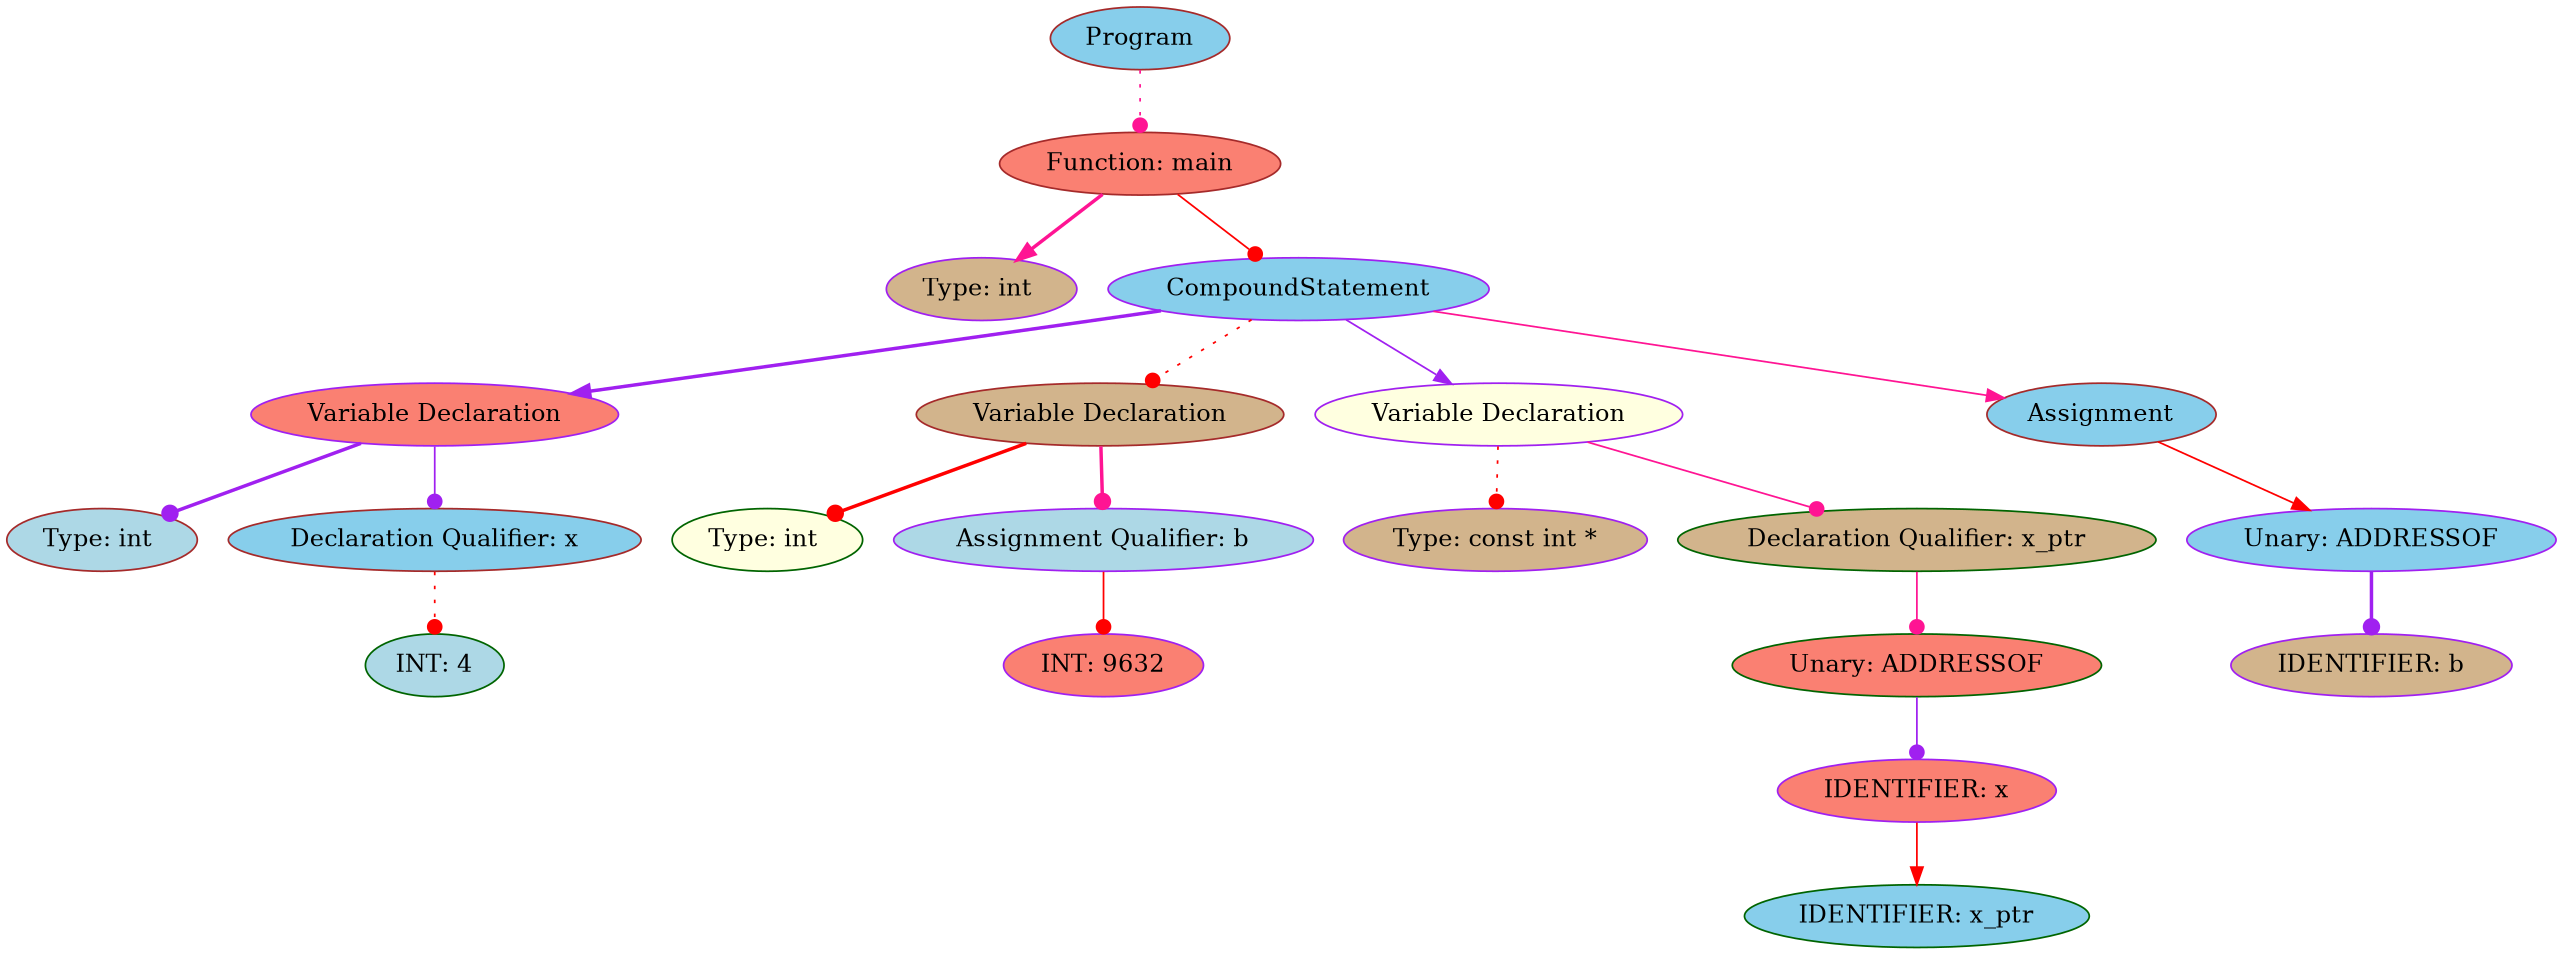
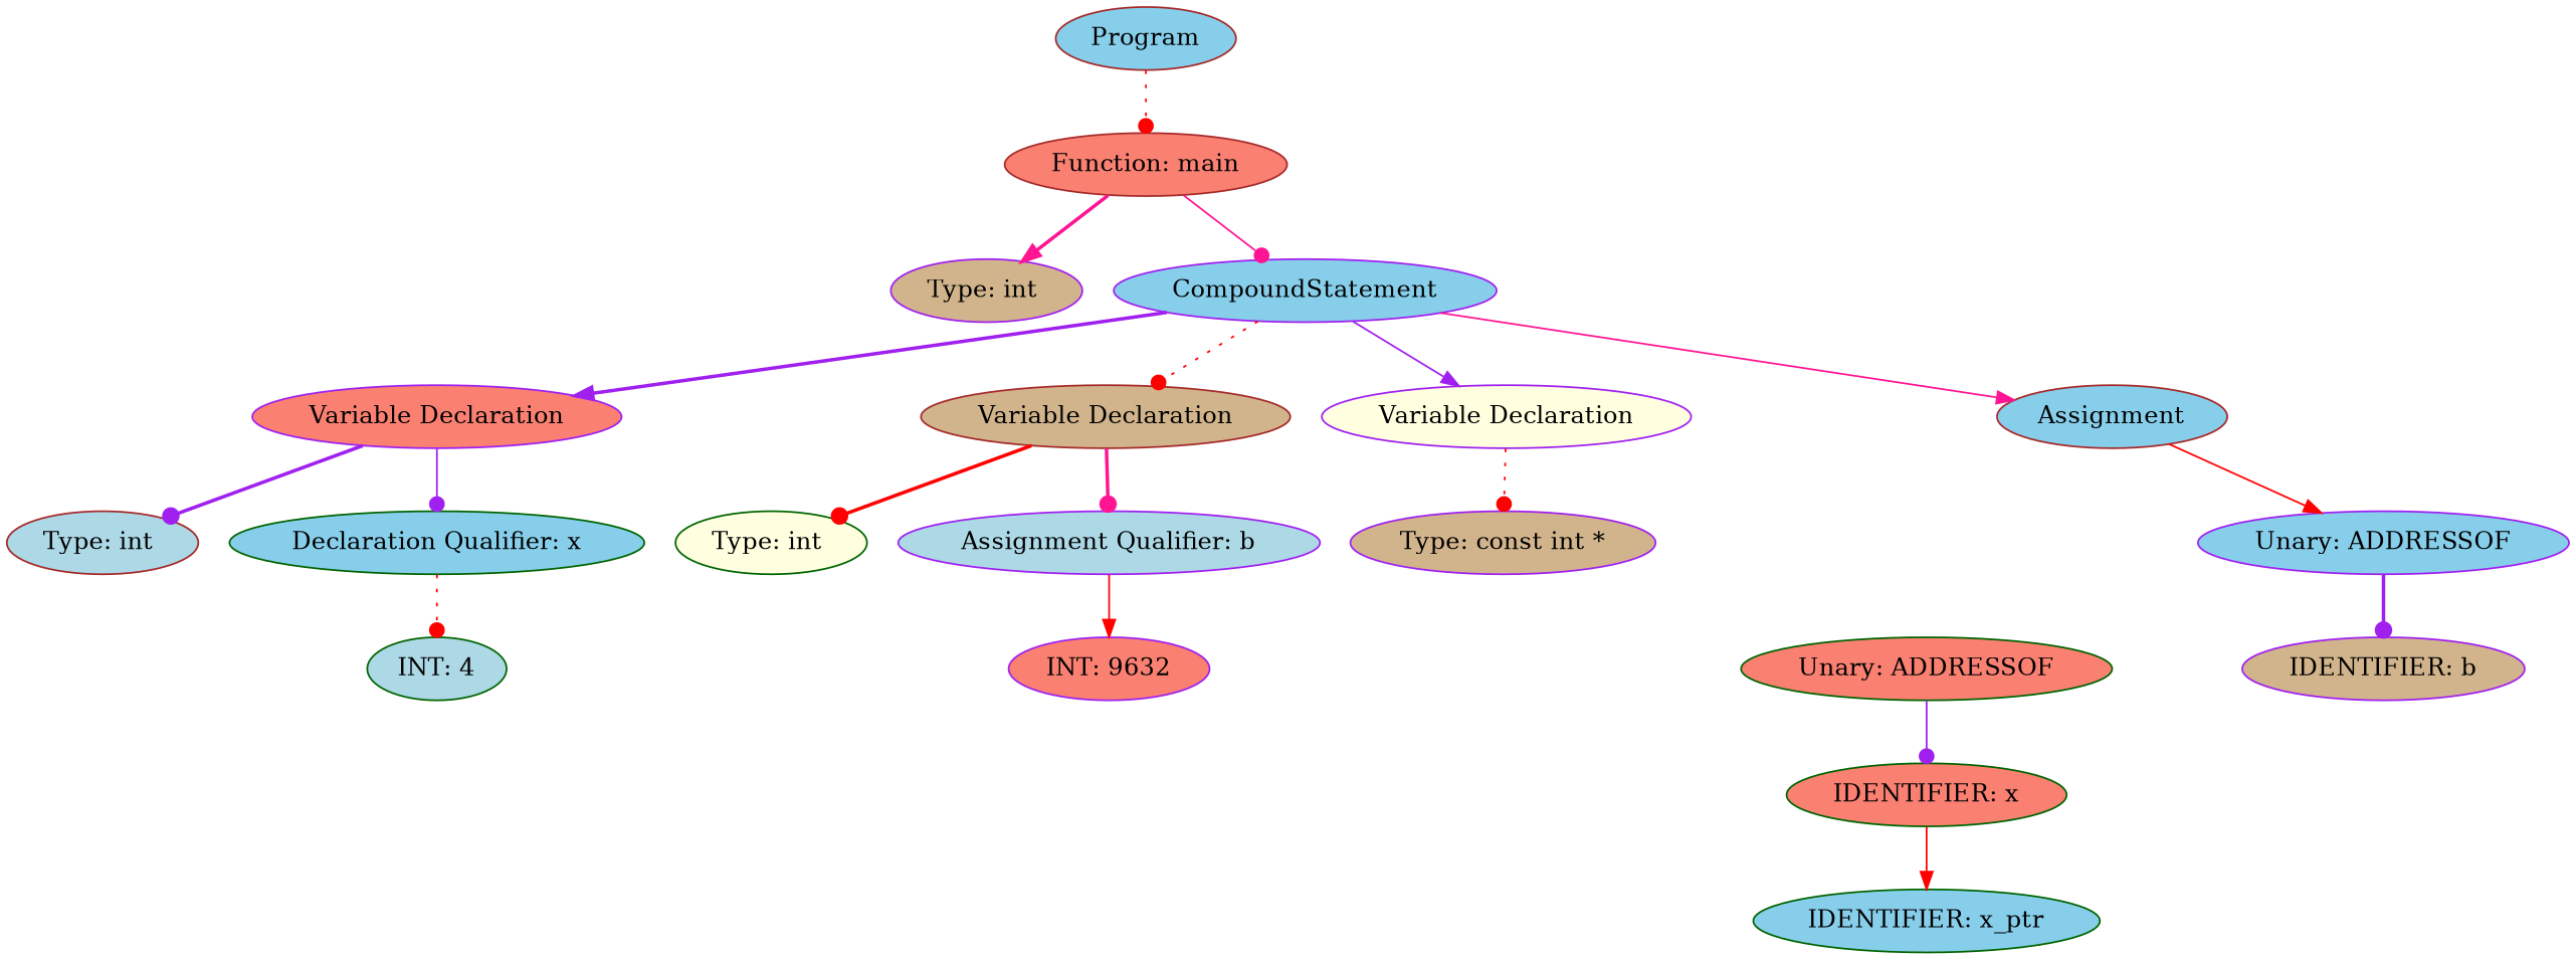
  digraph {
    node [color=purple fillcolor=skyblue style=filled]
    edge [arrowhead=dot color=red style=solid]
    n1 [color=brown label=Program]
    n2 [color=brown fillcolor=salmon label="Function: main"]
    n3 [fillcolor=tan label="Type: int "]
    n4 [label=CompoundStatement]
    n5 [fillcolor=salmon label="Variable Declaration"]
    n6 [color=brown fillcolor=tan label="Variable Declaration"]
    n7 [fillcolor=lightyellow label="Variable Declaration"]
    n8 [color=brown label=Assignment]
    n9 [color=brown fillcolor=lightblue label="Type: int "]
-   n10 [color=brown label="Declaration Qualifier: x"]
+   n10 [color=darkgreen label="Declaration Qualifier: x"]
    n11 [color=darkgreen fillcolor=lightyellow label="Type: int "]
    n12 [fillcolor=lightblue label="Assignment Qualifier: b"]
    n13 [fillcolor=tan label="Type: const int *"]
-   n14 [color=darkgreen fillcolor=tan label="Declaration Qualifier: x_ptr"]
    n15 [label="Unary: ADDRESSOF"]
    n16 [color=darkgreen fillcolor=lightblue label="INT: 4"]
    n17 [fillcolor=salmon label="INT: 9632"]
    n18 [color=darkgreen fillcolor=salmon label="Unary: ADDRESSOF"]
-   n19 [fillcolor=salmon label="IDENTIFIER: x"]
+   n19 [color=darkgreen fillcolor=salmon label="IDENTIFIER: x"]
    n20 [color=darkgreen label="IDENTIFIER: x_ptr"]
    n21 [fillcolor=tan label="IDENTIFIER: b"]
-   n1 -> n2 [color=deeppink style=dotted]
+   n1 -> n2 [style=dotted]
    n2 -> n3 [arrowhead=normal color=deeppink style=bold]
-   n2 -> n4
+   n2 -> n4 [color=deeppink]
    n4 -> n5 [arrowhead=normal color=purple style=bold]
    n4 -> n6 [style=dotted]
    n4 -> n7 [arrowhead=normal color=purple]
    n4 -> n8 [arrowhead=normal color=deeppink]
    n5 -> n9 [color=purple style=bold]
    n5 -> n10 [color=purple]
    n6 -> n11 [style=bold]
    n6 -> n12 [color=deeppink style=bold]
    n7 -> n13 [style=dotted]
-   n7 -> n14 [color=deeppink]
    n8 -> n15 [arrowhead=normal]
    n10 -> n16 [style=dotted]
-   n12 -> n17
-   n14 -> n18 [color=deeppink]
+   n12 -> n17 [arrowhead=normal]
    n15 -> n21 [color=purple style=bold]
    n18 -> n19 [color=purple]
    n19 -> n20 [arrowhead=normal]
  }
